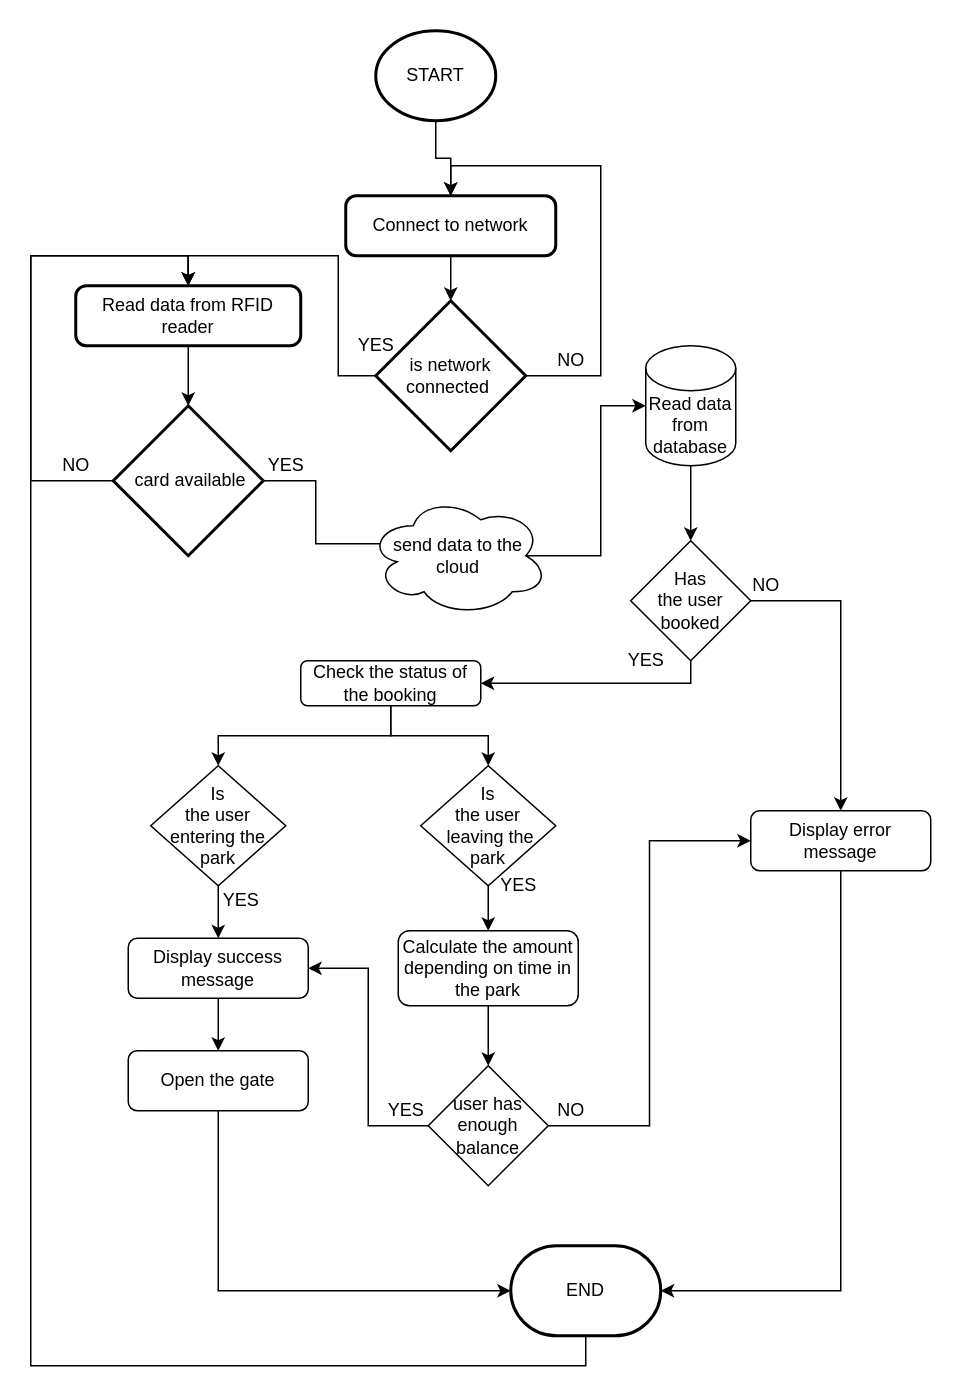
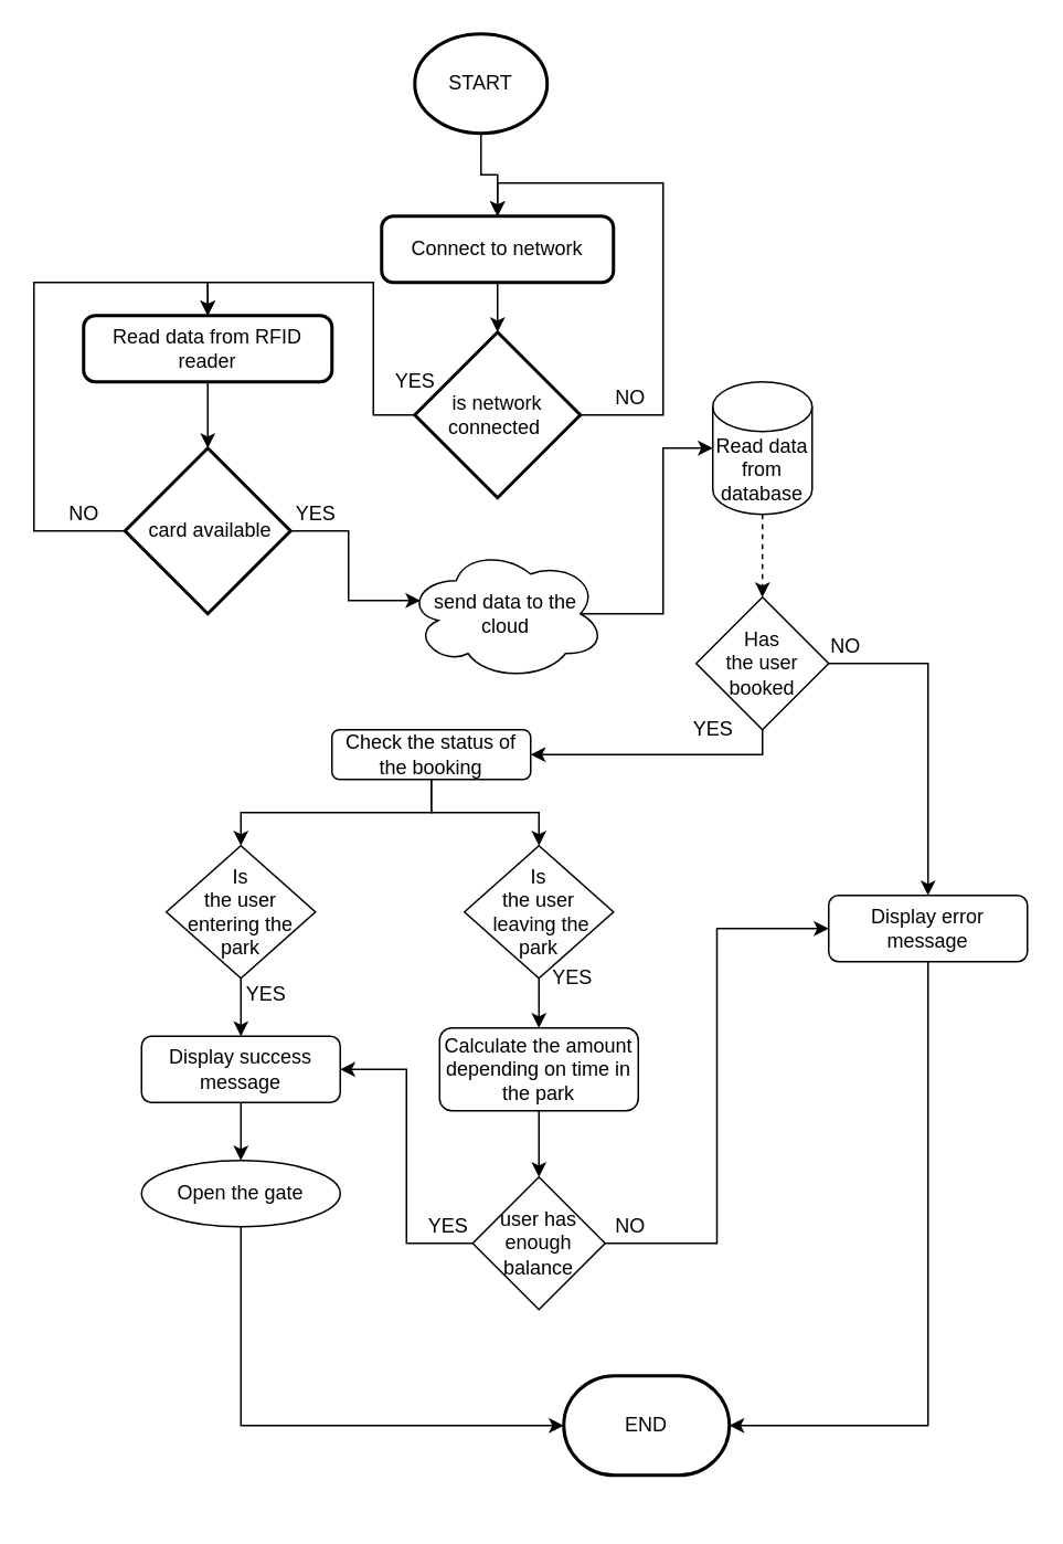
  <mxCell id="0" />
  <mxCell id="1" parent="0" />
  <mxCell id="2" value="" style="edgeStyle=orthogonalEdgeStyle;rounded=0;orthogonalLoop=1;jettySize=auto;html=1;" edge="1" parent="1" source="3" target="5"><mxGeometry relative="1" as="geometry" /></mxCell>
  <mxCell id="3" value="START" style="strokeWidth=2;html=1;shape=mxgraph.flowchart.start_1;whiteSpace=wrap;" vertex="1" parent="1"><mxGeometry x="250" y="20" width="80" height="60" as="geometry" /></mxCell>
  <mxCell id="4" value="" style="edgeStyle=orthogonalEdgeStyle;rounded=0;orthogonalLoop=1;jettySize=auto;html=1;" edge="1" parent="1" source="5" target="8"><mxGeometry relative="1" as="geometry" /></mxCell>
  <mxCell id="5" value="Connect to network" style="rounded=1;whiteSpace=wrap;html=1;absoluteArcSize=1;arcSize=14;strokeWidth=2;" vertex="1" parent="1"><mxGeometry x="230" y="130" width="140" height="40" as="geometry" /></mxCell>
  <mxCell id="6" style="edgeStyle=orthogonalEdgeStyle;rounded=0;orthogonalLoop=1;jettySize=auto;html=1;entryX=0.5;entryY=0;entryDx=0;entryDy=0;" edge="1" parent="1" source="8" target="11"><mxGeometry relative="1" as="geometry" /></mxCell>
  <mxCell id="7" style="edgeStyle=orthogonalEdgeStyle;rounded=0;orthogonalLoop=1;jettySize=auto;html=1;exitX=1;exitY=0.5;exitDx=0;exitDy=0;exitPerimeter=0;entryX=0.5;entryY=0;entryDx=0;entryDy=0;" edge="1" parent="1" source="8" target="5"><mxGeometry relative="1" as="geometry"><Array as="points"><mxPoint x="400" y="250" /><mxPoint x="400" y="110" /><mxPoint x="300" y="110" /></Array></mxGeometry></mxCell>
  <mxCell id="8" value="is network connected&amp;nbsp;" style="strokeWidth=2;html=1;shape=mxgraph.flowchart.decision;whiteSpace=wrap;" vertex="1" parent="1"><mxGeometry x="250" y="200" width="100" height="100" as="geometry" /></mxCell>
  <mxCell id="9" value="NO" style="text;html=1;align=center;verticalAlign=middle;resizable=0;points=[];autosize=1;" vertex="1" parent="1"><mxGeometry x="365" y="230" width="30" height="20" as="geometry" /></mxCell>
  <mxCell id="10" value="" style="edgeStyle=orthogonalEdgeStyle;rounded=0;orthogonalLoop=1;jettySize=auto;html=1;" edge="1" parent="1" source="11" target="14"><mxGeometry relative="1" as="geometry" /></mxCell>
  <mxCell id="11" value="Read data from RFID reader" style="rounded=1;whiteSpace=wrap;html=1;absoluteArcSize=1;arcSize=14;strokeWidth=2;" vertex="1" parent="1"><mxGeometry x="50" y="190" width="150" height="40" as="geometry" /></mxCell>
  <mxCell id="12" style="edgeStyle=orthogonalEdgeStyle;rounded=0;orthogonalLoop=1;jettySize=auto;html=1;exitX=0;exitY=0.5;exitDx=0;exitDy=0;exitPerimeter=0;entryX=0.5;entryY=0;entryDx=0;entryDy=0;" edge="1" parent="1" source="14" target="11"><mxGeometry relative="1" as="geometry"><Array as="points"><mxPoint x="20" y="320" /><mxPoint x="20" y="170" /><mxPoint x="125" y="170" /></Array></mxGeometry></mxCell>
- <mxCell id="13" style="edgeStyle=orthogonalEdgeStyle;rounded=0;orthogonalLoop=1;jettySize=auto;html=1;exitX=1;exitY=0.5;exitDx=0;exitDy=0;exitPerimeter=0;entryX=0.07;entryY=0.4;entryDx=0;entryDy=0;entryPerimeter=0;endArrow=none;" edge="1" parent="1" source="14" target="18"><mxGeometry relative="1" as="geometry" /></mxCell>
+ <mxCell id="13" style="edgeStyle=orthogonalEdgeStyle;rounded=0;orthogonalLoop=1;jettySize=auto;html=1;exitX=1;exitY=0.5;exitDx=0;exitDy=0;exitPerimeter=0;entryX=0.07;entryY=0.4;entryDx=0;entryDy=0;entryPerimeter=0;" edge="1" parent="1" source="14" target="18"><mxGeometry relative="1" as="geometry" /></mxCell>
  <mxCell id="14" value="&amp;nbsp;card available" style="strokeWidth=2;html=1;shape=mxgraph.flowchart.decision;whiteSpace=wrap;" vertex="1" parent="1"><mxGeometry x="75" y="270" width="100" height="100" as="geometry" /></mxCell>
  <mxCell id="15" value="NO" style="text;html=1;align=center;verticalAlign=middle;resizable=0;points=[];autosize=1;" vertex="1" parent="1"><mxGeometry x="35" y="300" width="30" height="20" as="geometry" /></mxCell>
  <mxCell id="16" value="YES&lt;br&gt;" style="text;html=1;align=center;verticalAlign=middle;resizable=0;points=[];autosize=1;" vertex="1" parent="1"><mxGeometry x="230" y="220" width="40" height="20" as="geometry" /></mxCell>
  <mxCell id="17" value="" style="edgeStyle=orthogonalEdgeStyle;rounded=0;orthogonalLoop=1;jettySize=auto;html=1;exitX=0.875;exitY=0.5;exitDx=0;exitDy=0;exitPerimeter=0;" edge="1" parent="1" source="18" target="20"><mxGeometry relative="1" as="geometry"><Array as="points"><mxPoint x="400" y="370" /><mxPoint x="400" y="270" /></Array></mxGeometry></mxCell>
  <mxCell id="18" value="send data to the cloud" style="ellipse;shape=cloud;whiteSpace=wrap;html=1;" vertex="1" parent="1"><mxGeometry x="245" y="330" width="120" height="80" as="geometry" /></mxCell>
- <mxCell id="19" style="edgeStyle=orthogonalEdgeStyle;rounded=0;orthogonalLoop=1;jettySize=auto;html=1;entryX=0.5;entryY=0;entryDx=0;entryDy=0;" edge="1" parent="1" source="20" target="23"><mxGeometry relative="1" as="geometry" /></mxCell>
+ <mxCell id="19" style="edgeStyle=orthogonalEdgeStyle;rounded=0;orthogonalLoop=1;jettySize=auto;html=1;entryX=0.5;entryY=0;entryDx=0;entryDy=0;dashed=1;" edge="1" parent="1" source="20" target="23"><mxGeometry relative="1" as="geometry" /></mxCell>
  <mxCell id="20" value="Read data from database" style="shape=cylinder3;whiteSpace=wrap;html=1;boundedLbl=1;backgroundOutline=1;size=15;" vertex="1" parent="1"><mxGeometry x="430" y="230" width="60" height="80" as="geometry" /></mxCell>
  <mxCell id="21" style="edgeStyle=orthogonalEdgeStyle;rounded=0;orthogonalLoop=1;jettySize=auto;html=1;entryX=1;entryY=0.5;entryDx=0;entryDy=0;" edge="1" parent="1" source="23" target="26"><mxGeometry relative="1" as="geometry"><Array as="points"><mxPoint x="460" y="455" /></Array></mxGeometry></mxCell>
  <mxCell id="22" style="edgeStyle=orthogonalEdgeStyle;rounded=0;orthogonalLoop=1;jettySize=auto;html=1;entryX=0.5;entryY=0;entryDx=0;entryDy=0;" edge="1" parent="1" source="23" target="47"><mxGeometry relative="1" as="geometry"><Array as="points"><mxPoint x="560" y="400" /></Array></mxGeometry></mxCell>
  <mxCell id="23" value="Has &lt;br&gt;the user booked" style="rhombus;whiteSpace=wrap;html=1;" vertex="1" parent="1"><mxGeometry x="420" y="360" width="80" height="80" as="geometry" /></mxCell>
  <mxCell id="24" style="edgeStyle=orthogonalEdgeStyle;rounded=0;orthogonalLoop=1;jettySize=auto;html=1;" edge="1" parent="1" source="26" target="30"><mxGeometry relative="1" as="geometry"><Array as="points"><mxPoint x="260" y="490" /><mxPoint x="145" y="490" /></Array></mxGeometry></mxCell>
  <mxCell id="25" style="edgeStyle=orthogonalEdgeStyle;rounded=0;orthogonalLoop=1;jettySize=auto;html=1;entryX=0.5;entryY=0;entryDx=0;entryDy=0;" edge="1" parent="1" source="26" target="28"><mxGeometry relative="1" as="geometry" /></mxCell>
  <mxCell id="26" value="Check the status of the booking" style="rounded=1;whiteSpace=wrap;html=1;" vertex="1" parent="1"><mxGeometry x="200" y="440" width="120" height="30" as="geometry" /></mxCell>
  <mxCell id="27" value="" style="edgeStyle=orthogonalEdgeStyle;rounded=0;orthogonalLoop=1;jettySize=auto;html=1;" edge="1" parent="1" source="28" target="32"><mxGeometry relative="1" as="geometry" /></mxCell>
  <mxCell id="28" value="Is &lt;br&gt;the user&lt;br&gt;&amp;nbsp;leaving the park" style="rhombus;whiteSpace=wrap;html=1;" vertex="1" parent="1"><mxGeometry x="280" y="510" width="90" height="80" as="geometry" /></mxCell>
  <mxCell id="29" value="" style="edgeStyle=orthogonalEdgeStyle;rounded=0;orthogonalLoop=1;jettySize=auto;html=1;" edge="1" parent="1" source="30" target="37"><mxGeometry relative="1" as="geometry" /></mxCell>
  <mxCell id="30" value="Is &lt;br&gt;the user entering the park" style="rhombus;whiteSpace=wrap;html=1;" vertex="1" parent="1"><mxGeometry x="100" y="510" width="90" height="80" as="geometry" /></mxCell>
  <mxCell id="31" value="" style="edgeStyle=orthogonalEdgeStyle;rounded=0;orthogonalLoop=1;jettySize=auto;html=1;" edge="1" parent="1" source="32" target="35"><mxGeometry relative="1" as="geometry" /></mxCell>
  <mxCell id="32" value="Calculate the amount depending on time in the park" style="rounded=1;whiteSpace=wrap;html=1;" vertex="1" parent="1"><mxGeometry x="265" y="620" width="120" height="50" as="geometry" /></mxCell>
  <mxCell id="33" style="edgeStyle=orthogonalEdgeStyle;rounded=0;orthogonalLoop=1;jettySize=auto;html=1;exitX=0;exitY=0.5;exitDx=0;exitDy=0;entryX=1;entryY=0.5;entryDx=0;entryDy=0;" edge="1" parent="1" source="35" target="37"><mxGeometry relative="1" as="geometry" /></mxCell>
  <mxCell id="34" style="edgeStyle=orthogonalEdgeStyle;rounded=0;orthogonalLoop=1;jettySize=auto;html=1;entryX=0;entryY=0.5;entryDx=0;entryDy=0;" edge="1" parent="1" source="35" target="47"><mxGeometry relative="1" as="geometry" /></mxCell>
  <mxCell id="35" value="user has enough balance" style="rhombus;whiteSpace=wrap;html=1;" vertex="1" parent="1"><mxGeometry x="285" y="710" width="80" height="80" as="geometry" /></mxCell>
  <mxCell id="36" value="" style="edgeStyle=orthogonalEdgeStyle;rounded=0;orthogonalLoop=1;jettySize=auto;html=1;" edge="1" parent="1" source="37" target="39"><mxGeometry relative="1" as="geometry" /></mxCell>
  <mxCell id="37" value="Display success message" style="rounded=1;whiteSpace=wrap;html=1;" vertex="1" parent="1"><mxGeometry x="85" y="625" width="120" height="40" as="geometry" /></mxCell>
  <mxCell id="38" style="edgeStyle=orthogonalEdgeStyle;rounded=0;orthogonalLoop=1;jettySize=auto;html=1;entryX=0;entryY=0.5;entryDx=0;entryDy=0;entryPerimeter=0;" edge="1" parent="1" source="39" target="41"><mxGeometry relative="1" as="geometry"><Array as="points"><mxPoint x="145" y="860" /></Array></mxGeometry></mxCell>
- <mxCell id="39" value="Open the gate" style="rounded=1;whiteSpace=wrap;html=1;" vertex="1" parent="1"><mxGeometry x="85" y="700" width="120" height="40" as="geometry" /></mxCell>
- <mxCell id="40" style="edgeStyle=orthogonalEdgeStyle;rounded=0;orthogonalLoop=1;jettySize=auto;html=1;exitX=0.5;exitY=1;exitDx=0;exitDy=0;exitPerimeter=0;entryX=0.5;entryY=0;entryDx=0;entryDy=0;" edge="1" parent="1" source="41" target="11"><mxGeometry relative="1" as="geometry"><mxPoint x="-20" y="400" as="targetPoint" /><Array as="points"><mxPoint x="390" y="910" /><mxPoint x="20" y="910" /><mxPoint x="20" y="170" /><mxPoint x="125" y="170" /></Array></mxGeometry></mxCell>
+ <mxCell id="39" value="Open the gate" style="ellipse;whiteSpace=wrap;html=1;" vertex="1" parent="1"><mxGeometry x="85" y="700" width="120" height="40" as="geometry" /></mxCell>
  <mxCell id="41" value="END" style="strokeWidth=2;html=1;shape=mxgraph.flowchart.terminator;whiteSpace=wrap;" vertex="1" parent="1"><mxGeometry x="340" y="830" width="100" height="60" as="geometry" /></mxCell>
  <mxCell id="42" value="YES" style="text;html=1;align=center;verticalAlign=middle;resizable=0;points=[];autosize=1;" vertex="1" parent="1"><mxGeometry x="410" y="430" width="40" height="20" as="geometry" /></mxCell>
  <mxCell id="43" value="YES" style="text;html=1;align=center;verticalAlign=middle;resizable=0;points=[];autosize=1;" vertex="1" parent="1"><mxGeometry x="140" y="590" width="40" height="20" as="geometry" /></mxCell>
  <mxCell id="44" value="YES" style="text;html=1;align=center;verticalAlign=middle;resizable=0;points=[];autosize=1;" vertex="1" parent="1"><mxGeometry x="325" y="580" width="40" height="20" as="geometry" /></mxCell>
  <mxCell id="45" value="YES" style="text;html=1;align=center;verticalAlign=middle;resizable=0;points=[];autosize=1;" vertex="1" parent="1"><mxGeometry x="250" y="730" width="40" height="20" as="geometry" /></mxCell>
  <mxCell id="46" style="edgeStyle=orthogonalEdgeStyle;rounded=0;orthogonalLoop=1;jettySize=auto;html=1;entryX=1;entryY=0.5;entryDx=0;entryDy=0;entryPerimeter=0;" edge="1" parent="1" source="47" target="41"><mxGeometry relative="1" as="geometry"><Array as="points"><mxPoint x="560" y="860" /></Array></mxGeometry></mxCell>
  <mxCell id="47" value="Display error message" style="rounded=1;whiteSpace=wrap;html=1;" vertex="1" parent="1"><mxGeometry x="500" y="540" width="120" height="40" as="geometry" /></mxCell>
  <mxCell id="48" value="NO" style="text;html=1;align=center;verticalAlign=middle;resizable=0;points=[];autosize=1;" vertex="1" parent="1"><mxGeometry x="495" y="380" width="30" height="20" as="geometry" /></mxCell>
  <mxCell id="49" value="NO" style="text;html=1;align=center;verticalAlign=middle;resizable=0;points=[];autosize=1;" vertex="1" parent="1"><mxGeometry x="365" y="730" width="30" height="20" as="geometry" /></mxCell>
  <mxCell id="50" value="YES" style="text;html=1;align=center;verticalAlign=middle;resizable=0;points=[];autosize=1;" vertex="1" parent="1"><mxGeometry x="170" y="300" width="40" height="20" as="geometry" /></mxCell>
